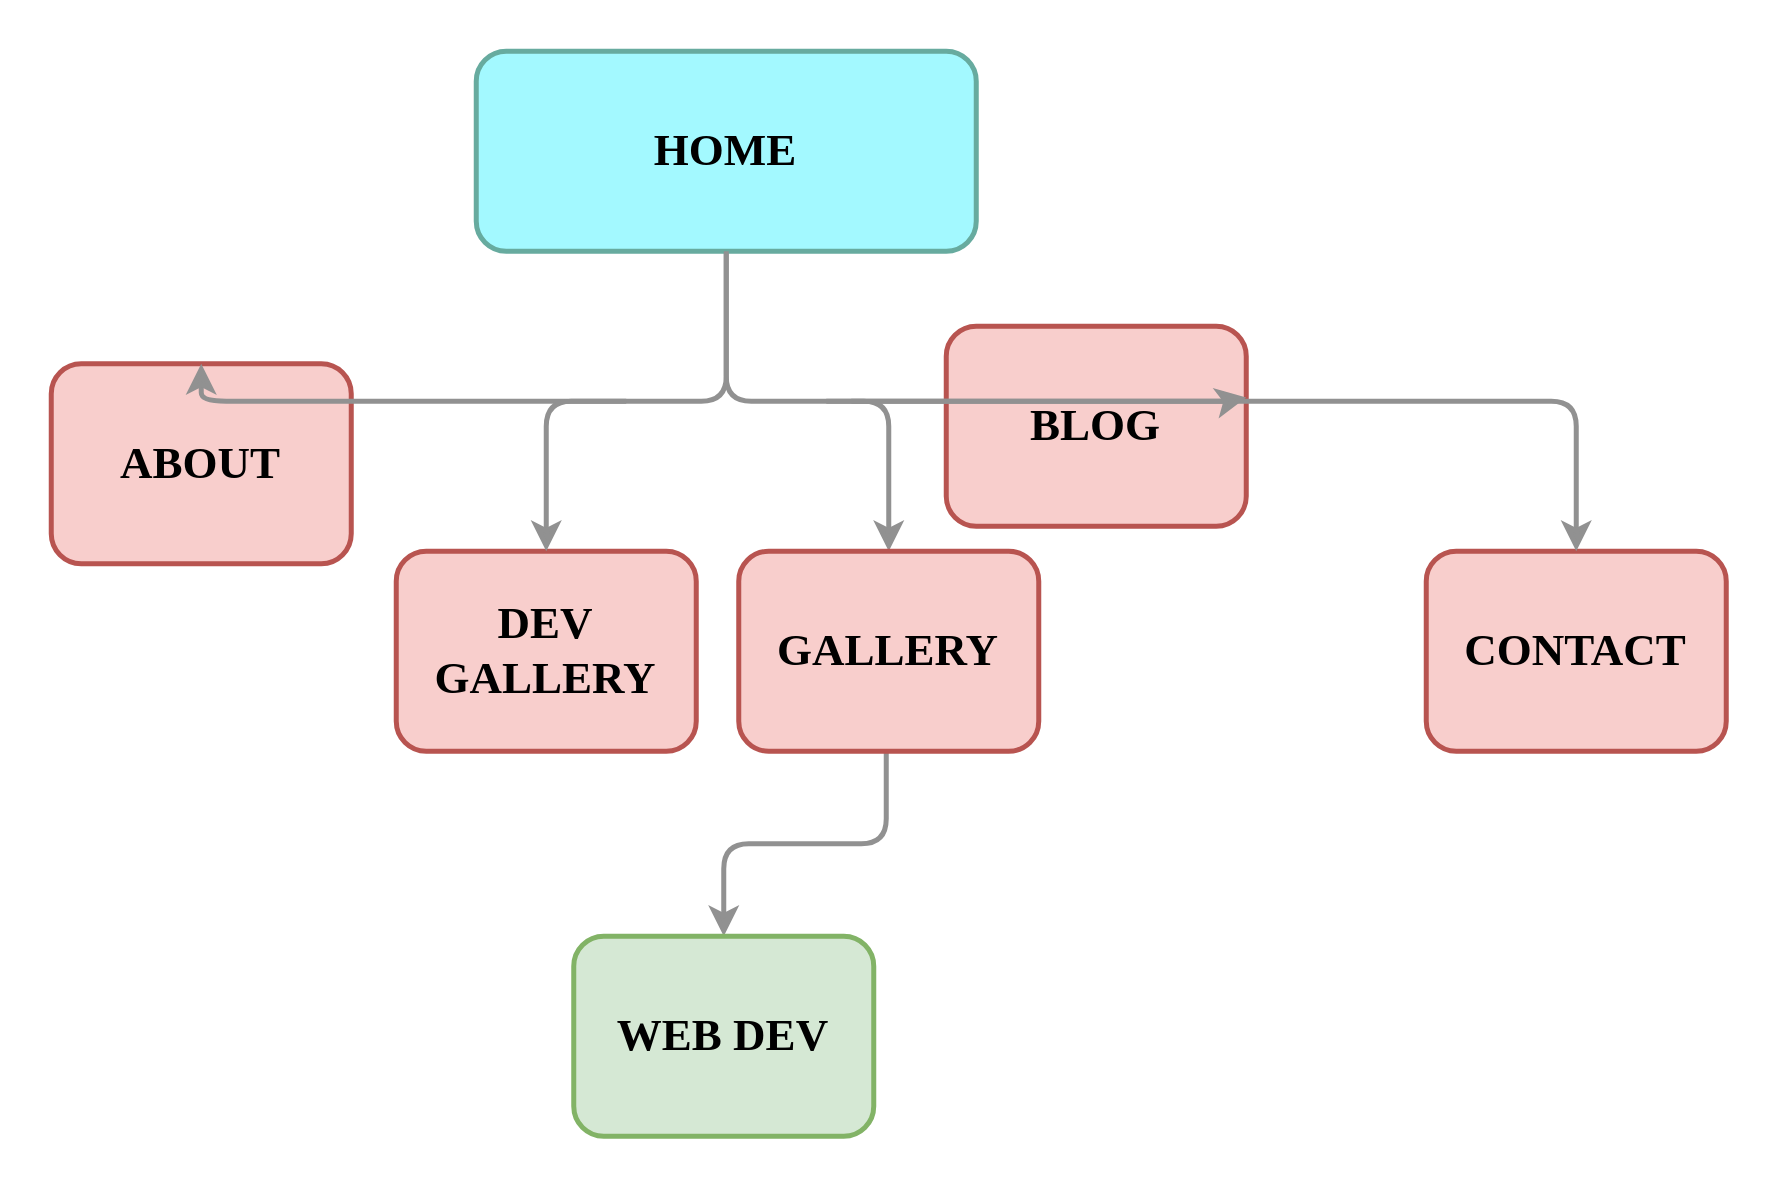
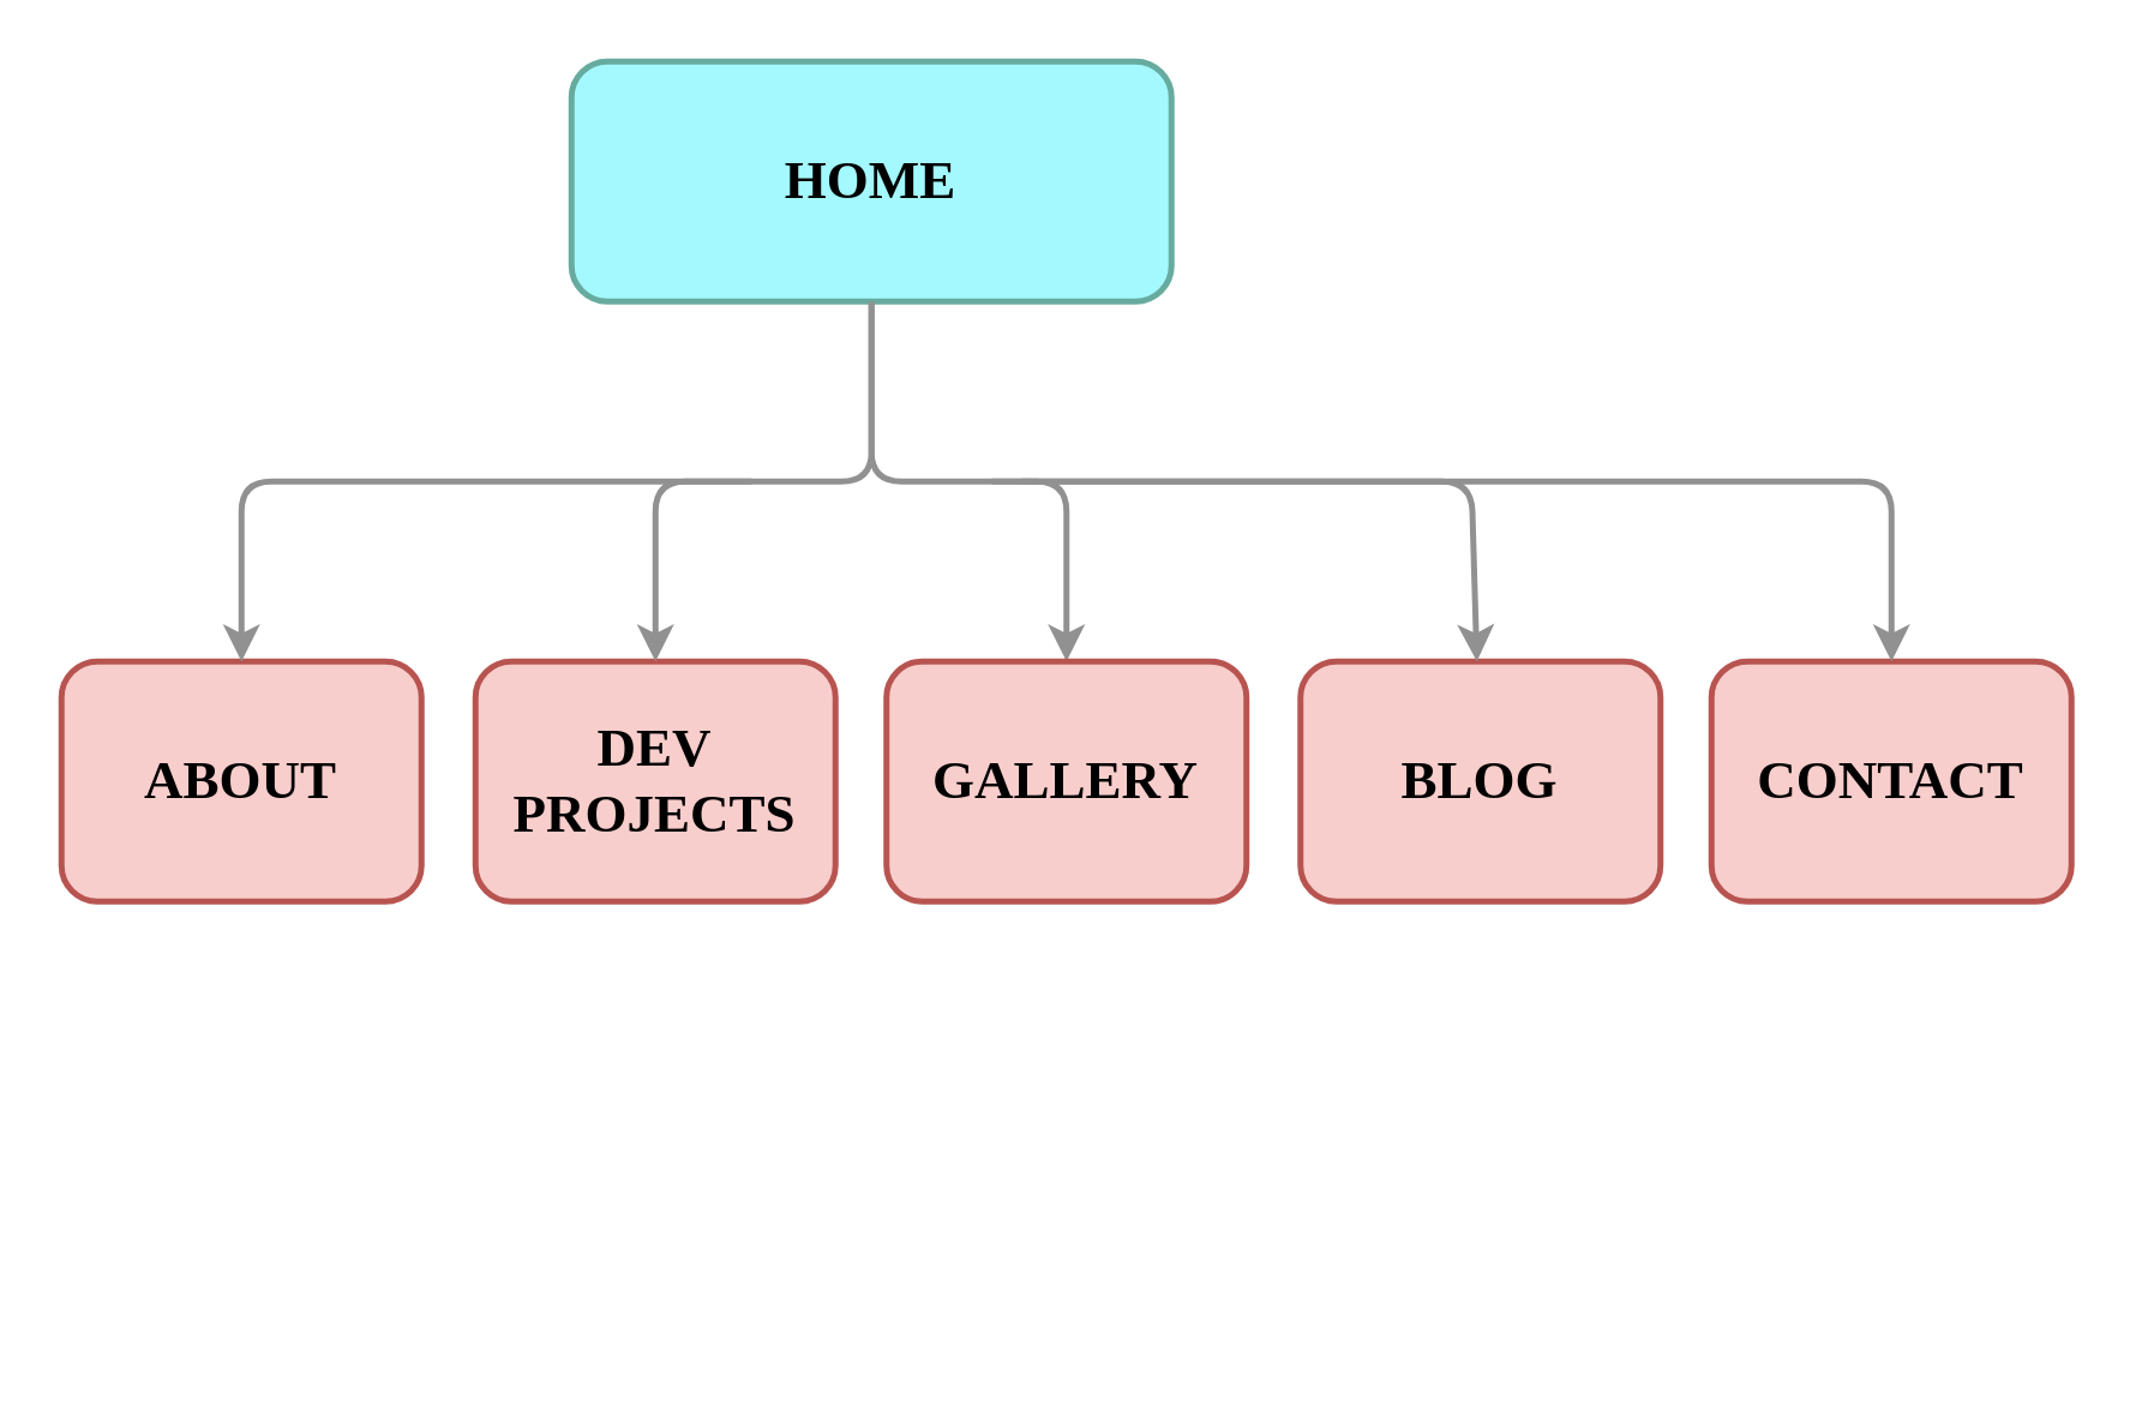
  <mxCell id="0" />
  <mxCell id="1" parent="0" />
  <mxCell id="2" style="edgeStyle=orthogonalEdgeStyle;rounded=1;orthogonalLoop=1;jettySize=auto;html=1;strokeWidth=2;fontFamily=Tahoma;fontSize=18;strokeColor=#919191;" parent="1" source="3" target="7" edge="1"><mxGeometry relative="1" as="geometry" /></mxCell>
  <mxCell id="3" value="&lt;b&gt;HOME&lt;/b&gt;" style="rounded=1;whiteSpace=wrap;html=1;fontFamily=Tahoma;fontSize=18;labelBorderColor=none;strokeWidth=2;fillColor=#A3F9FF;strokeColor=#67AB9F;" parent="1" vertex="1"><mxGeometry x="190" y="20" width="200" height="80" as="geometry" /></mxCell>
- <mxCell id="4" value="&lt;b&gt;DEV GALLERY&lt;/b&gt;" style="rounded=1;whiteSpace=wrap;html=1;fontFamily=Tahoma;fontSize=18;labelBorderColor=none;strokeWidth=2;fillColor=#f8cecc;strokeColor=#b85450;" parent="1" vertex="1"><mxGeometry x="158" y="220" width="120" height="80" as="geometry" /></mxCell>
- <mxCell id="5" value="&lt;b&gt;ABOUT&lt;/b&gt;" style="rounded=1;whiteSpace=wrap;html=1;fontFamily=Tahoma;fontSize=18;labelBorderColor=none;strokeWidth=2;fillColor=#f8cecc;strokeColor=#b85450;" parent="1" vertex="1"><mxGeometry x="20" y="145" width="120" height="80" as="geometry" /></mxCell>
- <mxCell id="6" style="edgeStyle=orthogonalEdgeStyle;rounded=1;orthogonalLoop=1;jettySize=auto;html=1;entryX=0.5;entryY=0;entryDx=0;entryDy=0;strokeWidth=2;fontFamily=Tahoma;fontSize=18;strokeColor=#919191;" parent="1" source="7" target="14" edge="1"><mxGeometry relative="1" as="geometry"><Array as="points"><mxPoint x="354" y="337" /><mxPoint x="289" y="337" /></Array></mxGeometry></mxCell>
+ <mxCell id="4" value="&lt;b&gt;DEV PROJECTS&lt;/b&gt;" style="rounded=1;whiteSpace=wrap;html=1;fontFamily=Tahoma;fontSize=18;labelBorderColor=none;strokeWidth=2;fillColor=#f8cecc;strokeColor=#b85450;" parent="1" vertex="1"><mxGeometry x="158" y="220" width="120" height="80" as="geometry" /></mxCell>
+ <mxCell id="5" value="&lt;b&gt;ABOUT&lt;/b&gt;" style="rounded=1;whiteSpace=wrap;html=1;fontFamily=Tahoma;fontSize=18;labelBorderColor=none;strokeWidth=2;fillColor=#f8cecc;strokeColor=#b85450;" parent="1" vertex="1"><mxGeometry x="20" y="220" width="120" height="80" as="geometry" /></mxCell>
  <mxCell id="7" value="&lt;b&gt;GALLERY&lt;/b&gt;" style="rounded=1;whiteSpace=wrap;html=1;fontFamily=Tahoma;fontSize=18;labelBorderColor=none;strokeWidth=2;fillColor=#f8cecc;strokeColor=#b85450;" parent="1" vertex="1"><mxGeometry x="295" y="220" width="120" height="80" as="geometry" /></mxCell>
- <mxCell id="8" value="&lt;b&gt;BLOG&lt;/b&gt;" style="rounded=1;whiteSpace=wrap;html=1;fontFamily=Tahoma;fontSize=18;labelBorderColor=none;strokeWidth=2;fillColor=#f8cecc;strokeColor=#b85450;" parent="1" vertex="1"><mxGeometry x="378" y="130" width="120" height="80" as="geometry" /></mxCell>
+ <mxCell id="8" value="&lt;b&gt;BLOG&lt;/b&gt;" style="rounded=1;whiteSpace=wrap;html=1;fontFamily=Tahoma;fontSize=18;labelBorderColor=none;strokeWidth=2;fillColor=#f8cecc;strokeColor=#b85450;" parent="1" vertex="1"><mxGeometry x="433" y="220" width="120" height="80" as="geometry" /></mxCell>
  <mxCell id="9" value="&lt;b&gt;CONTACT&lt;/b&gt;" style="rounded=1;whiteSpace=wrap;html=1;fontFamily=Tahoma;fontSize=18;labelBorderColor=none;strokeWidth=2;fillColor=#f8cecc;strokeColor=#b85450;" parent="1" vertex="1"><mxGeometry x="570" y="220" width="120" height="80" as="geometry" /></mxCell>
  <mxCell id="10" value="" style="endArrow=classic;html=1;rounded=1;strokeWidth=2;fontFamily=Tahoma;fontSize=18;entryX=0.5;entryY=0;entryDx=0;entryDy=0;strokeColor=#919191;" parent="1" target="9" edge="1"><mxGeometry width="50" height="50" relative="1" as="geometry"><mxPoint x="340" y="160" as="sourcePoint" /><mxPoint x="630" y="160" as="targetPoint" /><Array as="points"><mxPoint x="630" y="160" /></Array></mxGeometry></mxCell>
  <mxCell id="11" value="" style="endArrow=classic;html=1;rounded=1;strokeWidth=2;fontFamily=Tahoma;fontSize=18;strokeColor=#919191;" parent="1" target="8" edge="1"><mxGeometry width="50" height="50" relative="1" as="geometry"><mxPoint x="330" y="160" as="sourcePoint" /><mxPoint x="120" y="260" as="targetPoint" /><Array as="points"><mxPoint x="490" y="160" /></Array></mxGeometry></mxCell>
  <mxCell id="12" value="" style="endArrow=classic;html=1;rounded=1;strokeWidth=2;fontFamily=Tahoma;fontSize=18;entryX=0.5;entryY=0;entryDx=0;entryDy=0;exitX=0.5;exitY=1;exitDx=0;exitDy=0;strokeColor=#919191;" parent="1" target="5" edge="1" source="3"><mxGeometry width="50" height="50" relative="1" as="geometry"><mxPoint x="260" y="160" as="sourcePoint" /><mxPoint x="-90" y="440" as="targetPoint" /><Array as="points"><mxPoint x="290" y="160" /><mxPoint x="80" y="160" /></Array></mxGeometry></mxCell>
  <mxCell id="13" value="" style="endArrow=classic;html=1;rounded=1;strokeWidth=2;fontFamily=Tahoma;fontSize=18;entryX=0.5;entryY=0;entryDx=0;entryDy=0;strokeColor=#919191;" parent="1" edge="1" target="4"><mxGeometry width="50" height="50" relative="1" as="geometry"><mxPoint x="250" y="160" as="sourcePoint" /><mxPoint x="80" y="220" as="targetPoint" /><Array as="points"><mxPoint x="218" y="160" /></Array></mxGeometry></mxCell>
- <mxCell id="14" value="&lt;b&gt;WEB DEV&lt;/b&gt;" style="rounded=1;whiteSpace=wrap;html=1;fontFamily=Tahoma;fontSize=18;labelBorderColor=none;strokeWidth=2;fillColor=#d5e8d4;strokeColor=#82b366;" parent="1" vertex="1"><mxGeometry x="229" y="374" width="120" height="80" as="geometry" /></mxCell>
